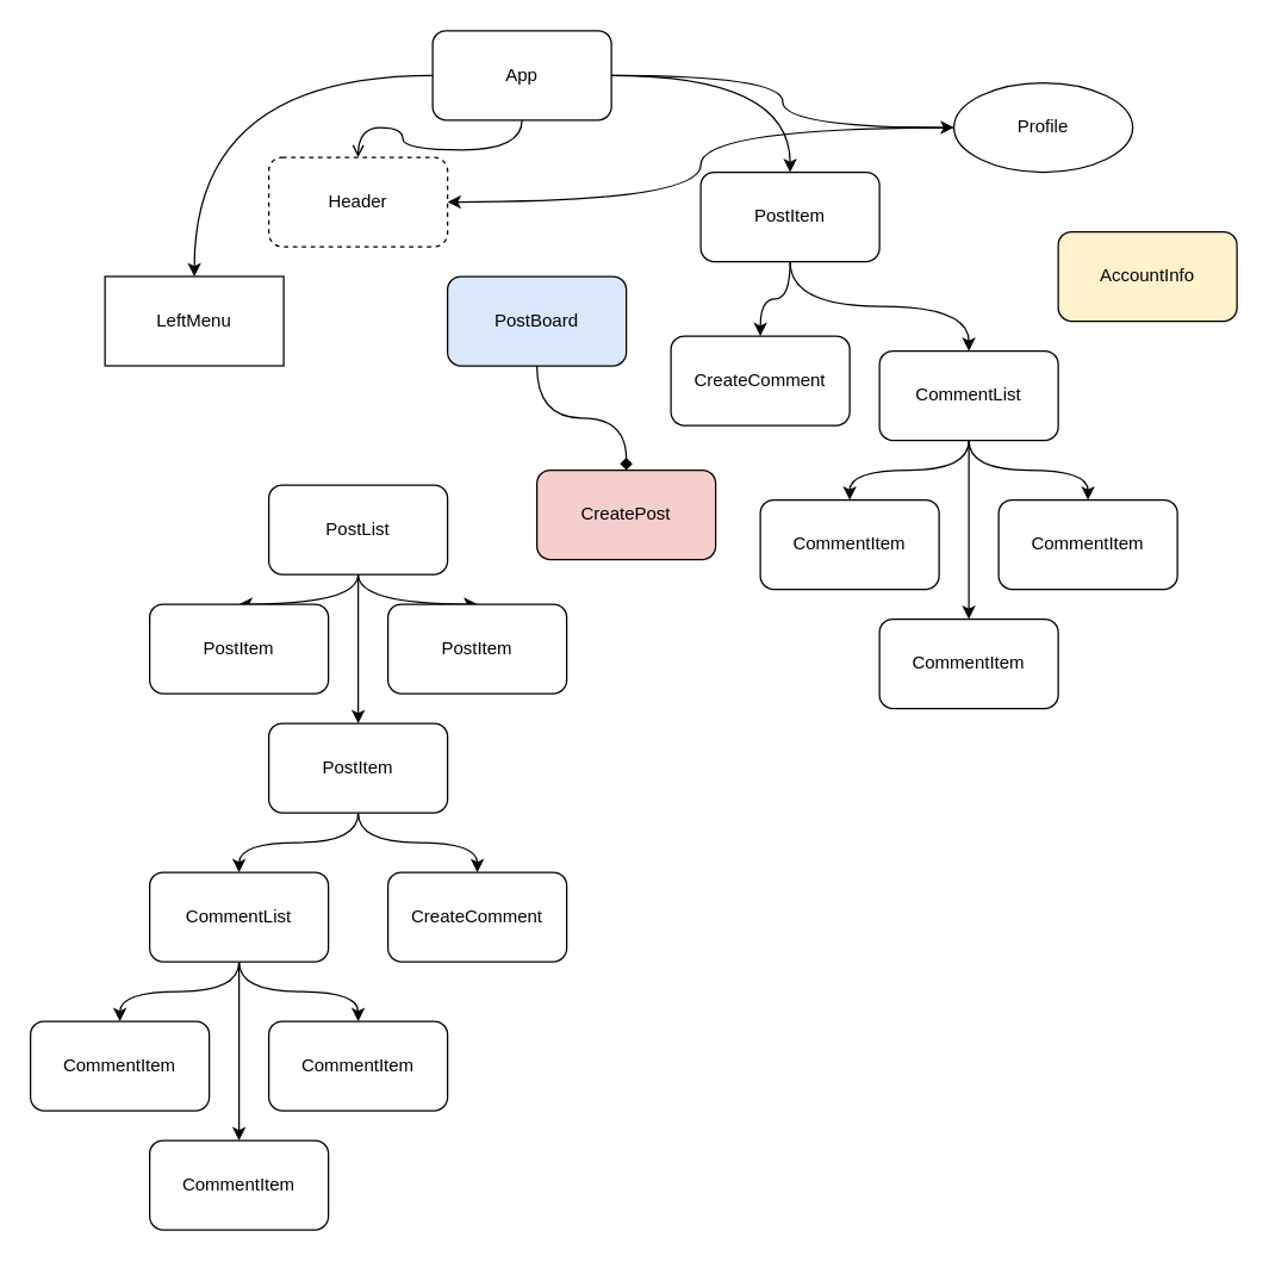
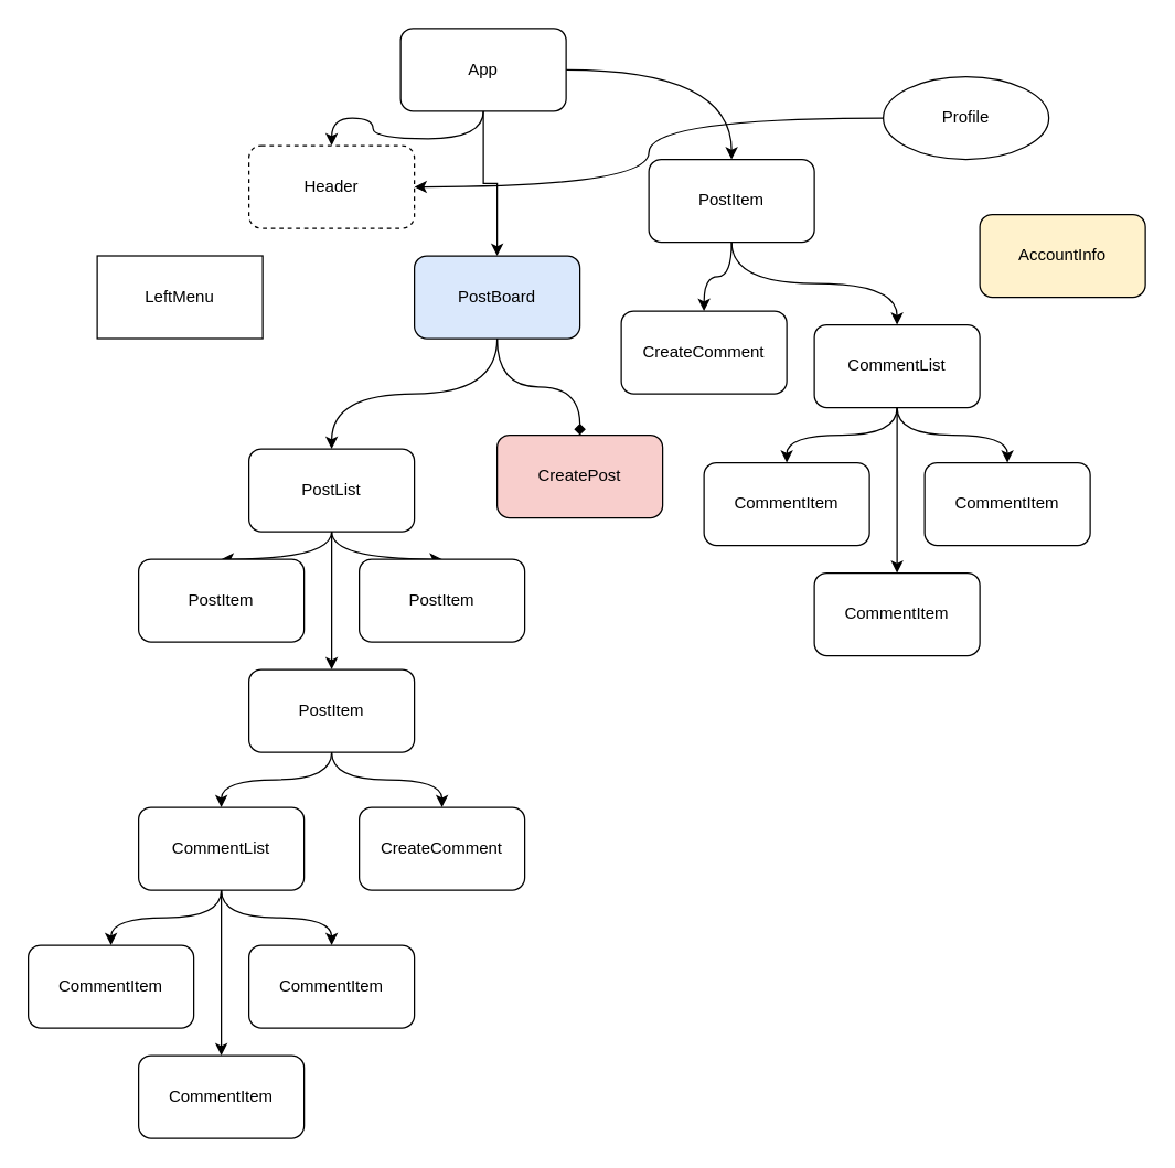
  <mxCell id="0" />
  <mxCell id="1" parent="0" />
- <mxCell id="2" style="edgeStyle=orthogonalEdgeStyle;rounded=0;orthogonalLoop=1;jettySize=auto;html=1;curved=1;endArrow=open;" parent="1" source="7" target="19" edge="1"><mxGeometry relative="1" as="geometry" /></mxCell>
- <mxCell id="3" style="edgeStyle=orthogonalEdgeStyle;rounded=0;orthogonalLoop=1;jettySize=auto;html=1;curved=1;" parent="1" source="7" target="20" edge="1"><mxGeometry relative="1" as="geometry" /></mxCell>
- <mxCell id="5" style="edgeStyle=orthogonalEdgeStyle;rounded=0;orthogonalLoop=1;jettySize=auto;html=1;curved=1;" parent="1" source="7" target="9" edge="1"><mxGeometry relative="1" as="geometry" /></mxCell>
+ <mxCell id="2" style="edgeStyle=orthogonalEdgeStyle;rounded=0;orthogonalLoop=1;jettySize=auto;html=1;curved=1;" parent="1" source="7" target="19" edge="1"><mxGeometry relative="1" as="geometry" /></mxCell>
+ <mxCell id="4" style="edgeStyle=orthogonalEdgeStyle;rounded=0;orthogonalLoop=1;jettySize=auto;html=1;" parent="1" source="7" target="12" edge="1"><mxGeometry relative="1" as="geometry" /></mxCell>
  <mxCell id="6" style="edgeStyle=orthogonalEdgeStyle;rounded=0;orthogonalLoop=1;jettySize=auto;html=1;curved=1;" edge="1" parent="1" source="7" target="35"><mxGeometry relative="1" as="geometry" /></mxCell>
  <mxCell id="7" value="App" style="rounded=1;whiteSpace=wrap;html=1;" parent="1" vertex="1"><mxGeometry x="290" y="20" width="120" height="60" as="geometry" /></mxCell>
  <mxCell id="8" style="edgeStyle=orthogonalEdgeStyle;rounded=0;orthogonalLoop=1;jettySize=auto;html=1;curved=1;" parent="1" source="9" target="19" edge="1"><mxGeometry relative="1" as="geometry" /></mxCell>
  <mxCell id="9" value="Profile" style="ellipse;whiteSpace=wrap;html=1;" parent="1" vertex="1"><mxGeometry x="640" y="55" width="120" height="60" as="geometry" /></mxCell>
+ <mxCell id="10" style="edgeStyle=orthogonalEdgeStyle;rounded=0;orthogonalLoop=1;jettySize=auto;html=1;curved=1;" parent="1" source="12" target="16" edge="1"><mxGeometry relative="1" as="geometry" /></mxCell>
  <mxCell id="11" style="edgeStyle=orthogonalEdgeStyle;rounded=0;orthogonalLoop=1;jettySize=auto;html=1;curved=1;endArrow=diamond;" parent="1" source="12" target="31" edge="1"><mxGeometry relative="1" as="geometry" /></mxCell>
  <mxCell id="12" value="PostBoard" style="rounded=1;whiteSpace=wrap;html=1;fillColor=#dae8fc;" parent="1" vertex="1"><mxGeometry x="300" y="185" width="120" height="60" as="geometry" /></mxCell>
  <mxCell id="13" style="edgeStyle=orthogonalEdgeStyle;rounded=0;orthogonalLoop=1;jettySize=auto;html=1;curved=1;" parent="1" source="16" target="18" edge="1"><mxGeometry relative="1" as="geometry" /></mxCell>
  <mxCell id="14" style="edgeStyle=orthogonalEdgeStyle;rounded=0;orthogonalLoop=1;jettySize=auto;html=1;curved=1;" parent="1" source="16" target="21" edge="1"><mxGeometry relative="1" as="geometry" /></mxCell>
  <mxCell id="15" style="edgeStyle=orthogonalEdgeStyle;rounded=0;orthogonalLoop=1;jettySize=auto;html=1;curved=1;" parent="1" source="16" target="22" edge="1"><mxGeometry relative="1" as="geometry" /></mxCell>
  <mxCell id="16" value="PostList" style="rounded=1;whiteSpace=wrap;html=1;" parent="1" vertex="1"><mxGeometry x="180" y="325" width="120" height="60" as="geometry" /></mxCell>
  <mxCell id="17" style="edgeStyle=orthogonalEdgeStyle;rounded=0;orthogonalLoop=1;jettySize=auto;html=1;curved=1;" parent="1" source="18" target="32" edge="1"><mxGeometry relative="1" as="geometry" /></mxCell>
  <mxCell id="18" value="PostItem" style="rounded=1;whiteSpace=wrap;html=1;" parent="1" vertex="1"><mxGeometry x="180" y="485" width="120" height="60" as="geometry" /></mxCell>
  <mxCell id="19" value="Header" style="rounded=1;whiteSpace=wrap;html=1;dashed=1;" parent="1" vertex="1"><mxGeometry x="180" y="105" width="120" height="60" as="geometry" /></mxCell>
  <mxCell id="20" value="LeftMenu" style="whiteSpace=wrap;html=1;rounded=0;" parent="1" vertex="1"><mxGeometry x="70" y="185" width="120" height="60" as="geometry" /></mxCell>
  <mxCell id="21" value="PostItem" style="rounded=1;whiteSpace=wrap;html=1;" parent="1" vertex="1"><mxGeometry x="100" y="405" width="120" height="60" as="geometry" /></mxCell>
  <mxCell id="22" value="PostItem" style="rounded=1;whiteSpace=wrap;html=1;" parent="1" vertex="1"><mxGeometry x="260" y="405" width="120" height="60" as="geometry" /></mxCell>
  <mxCell id="23" style="edgeStyle=orthogonalEdgeStyle;rounded=0;orthogonalLoop=1;jettySize=auto;html=1;curved=1;" parent="1" source="18" target="27" edge="1"><mxGeometry relative="1" as="geometry"><mxPoint x="150" y="475" as="sourcePoint" /></mxGeometry></mxCell>
  <mxCell id="24" style="edgeStyle=orthogonalEdgeStyle;rounded=0;orthogonalLoop=1;jettySize=auto;html=1;curved=1;" parent="1" source="27" target="28" edge="1"><mxGeometry relative="1" as="geometry" /></mxCell>
  <mxCell id="25" style="edgeStyle=orthogonalEdgeStyle;rounded=0;orthogonalLoop=1;jettySize=auto;html=1;" parent="1" source="27" target="29" edge="1"><mxGeometry relative="1" as="geometry" /></mxCell>
  <mxCell id="26" style="edgeStyle=orthogonalEdgeStyle;rounded=0;orthogonalLoop=1;jettySize=auto;html=1;curved=1;" parent="1" source="27" target="30" edge="1"><mxGeometry relative="1" as="geometry" /></mxCell>
  <mxCell id="27" value="CommentList" style="rounded=1;whiteSpace=wrap;html=1;" parent="1" vertex="1"><mxGeometry x="100" y="585" width="120" height="60" as="geometry" /></mxCell>
  <mxCell id="28" value="CommentItem" style="rounded=1;whiteSpace=wrap;html=1;" parent="1" vertex="1"><mxGeometry y="685" width="120" height="60" as="geometry" x="20" /></mxCell>
  <mxCell id="29" value="CommentItem" style="rounded=1;whiteSpace=wrap;html=1;" parent="1" vertex="1"><mxGeometry x="100" y="765" width="120" height="60" as="geometry" /></mxCell>
  <mxCell id="30" value="CommentItem" style="rounded=1;whiteSpace=wrap;html=1;" parent="1" vertex="1"><mxGeometry x="180" y="685" width="120" height="60" as="geometry" /></mxCell>
  <mxCell id="31" value="CreatePost" style="rounded=1;whiteSpace=wrap;html=1;fillColor=#f8cecc;" parent="1" vertex="1"><mxGeometry x="360" y="315" width="120" height="60" as="geometry" /></mxCell>
  <mxCell id="32" value="CreateComment" style="rounded=1;whiteSpace=wrap;html=1;" parent="1" vertex="1"><mxGeometry x="260" y="585" width="120" height="60" as="geometry" /></mxCell>
  <mxCell id="33" value="AccountInfo" style="rounded=1;whiteSpace=wrap;html=1;fillColor=#fff2cc;" parent="1" vertex="1"><mxGeometry x="710" y="155" width="120" height="60" as="geometry" /></mxCell>
  <mxCell id="34" style="edgeStyle=orthogonalEdgeStyle;rounded=0;orthogonalLoop=1;jettySize=auto;html=1;curved=1;" edge="1" parent="1" source="35" target="44"><mxGeometry relative="1" as="geometry" /></mxCell>
  <mxCell id="35" value="PostItem" style="rounded=1;whiteSpace=wrap;html=1;" vertex="1" parent="1"><mxGeometry x="470" y="115" width="120" height="60" as="geometry" /></mxCell>
  <mxCell id="36" style="edgeStyle=orthogonalEdgeStyle;rounded=0;orthogonalLoop=1;jettySize=auto;html=1;curved=1;" edge="1" parent="1" source="35" target="40"><mxGeometry relative="1" as="geometry"><mxPoint x="570" y="285" as="sourcePoint" /></mxGeometry></mxCell>
  <mxCell id="37" style="edgeStyle=orthogonalEdgeStyle;rounded=0;orthogonalLoop=1;jettySize=auto;html=1;curved=1;" edge="1" parent="1" source="40" target="41"><mxGeometry relative="1" as="geometry" /></mxCell>
  <mxCell id="38" style="edgeStyle=orthogonalEdgeStyle;rounded=0;orthogonalLoop=1;jettySize=auto;html=1;" edge="1" parent="1" source="40" target="42"><mxGeometry relative="1" as="geometry" /></mxCell>
  <mxCell id="39" style="edgeStyle=orthogonalEdgeStyle;rounded=0;orthogonalLoop=1;jettySize=auto;html=1;curved=1;" edge="1" parent="1" source="40" target="43"><mxGeometry relative="1" as="geometry" /></mxCell>
  <mxCell id="40" value="CommentList" style="rounded=1;whiteSpace=wrap;html=1;" vertex="1" parent="1"><mxGeometry x="590" y="235" width="120" height="60" as="geometry" /></mxCell>
  <mxCell id="41" value="CommentItem" style="rounded=1;whiteSpace=wrap;html=1;" vertex="1" parent="1"><mxGeometry x="510" y="335" width="120" height="60" as="geometry" /></mxCell>
  <mxCell id="42" value="CommentItem" style="rounded=1;whiteSpace=wrap;html=1;" vertex="1" parent="1"><mxGeometry x="590" y="415" width="120" height="60" as="geometry" /></mxCell>
  <mxCell id="43" value="CommentItem" style="rounded=1;whiteSpace=wrap;html=1;" vertex="1" parent="1"><mxGeometry x="670" y="335" width="120" height="60" as="geometry" /></mxCell>
  <mxCell id="44" value="CreateComment" style="rounded=1;whiteSpace=wrap;html=1;" vertex="1" parent="1"><mxGeometry x="450" y="225" width="120" height="60" as="geometry" /></mxCell>
